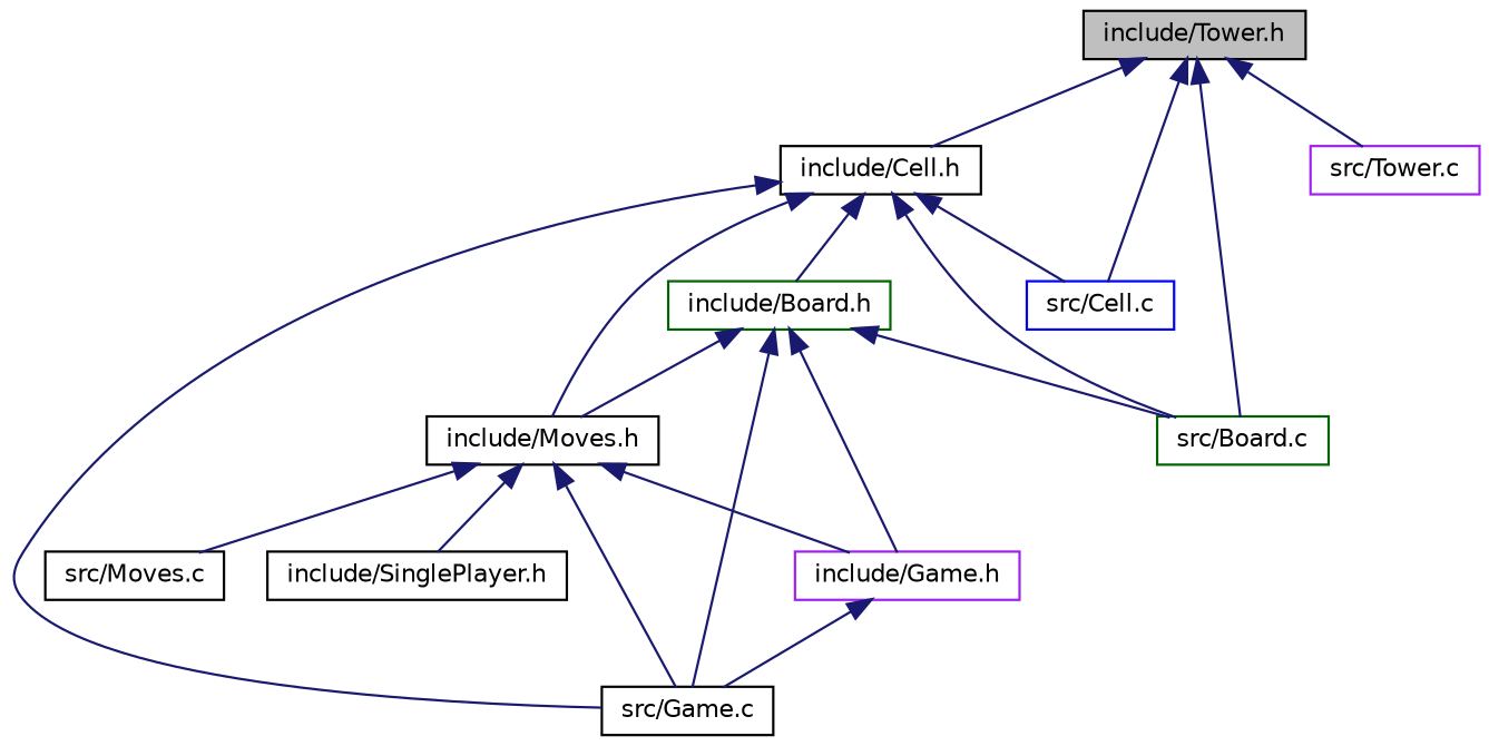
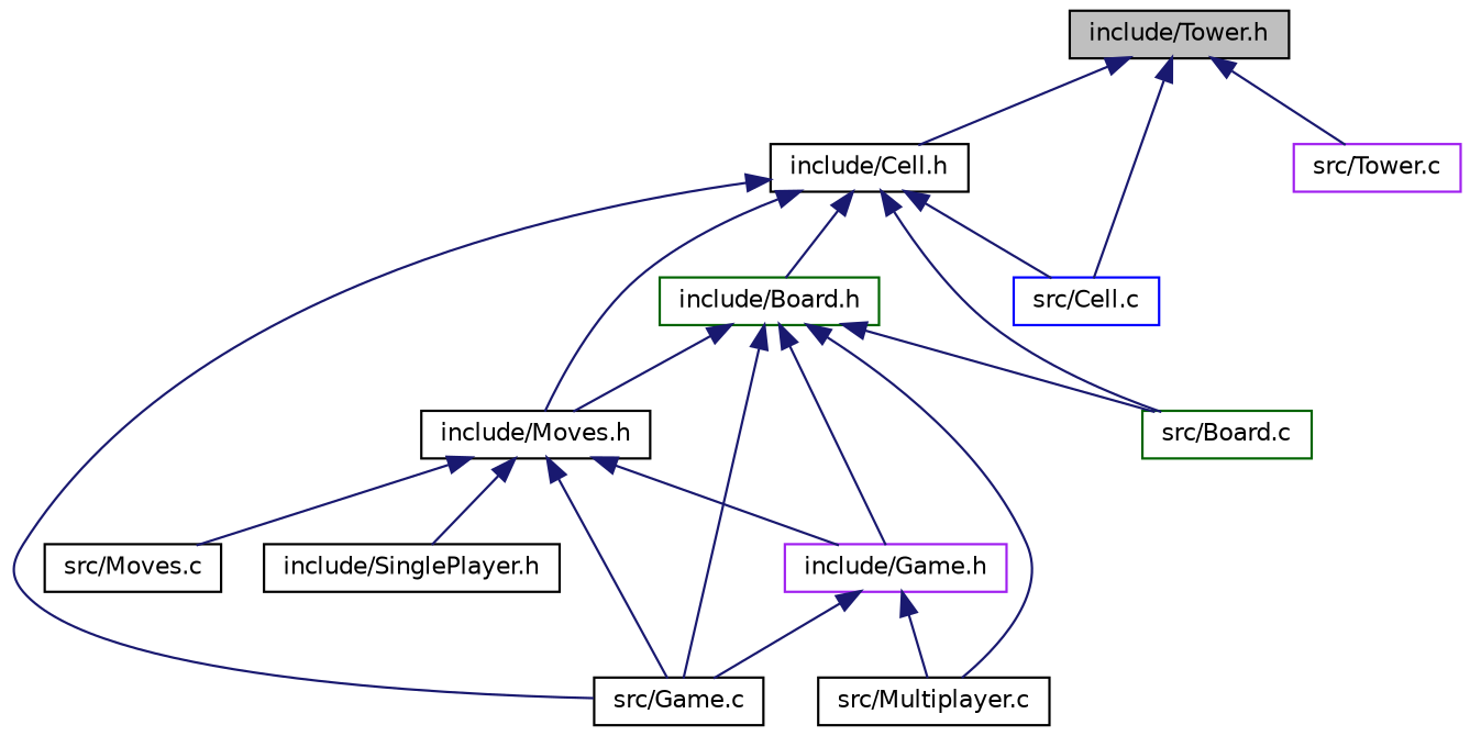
  digraph {
    node [color=black fontname=Helvetica fontsize=10 shape=record]
    edge [color=midnightblue dir=back fontname=Helvetica fontsize=10 labelfontname=Helvetica labelfontsize=10 style=solid]
    n1 [fillcolor=grey75 fontcolor=black height=0.2 label="include/Tower.h" style=filled width=0.4]
    n2 [height=0.2 label="include/Cell.h" width=0.4]
    n3 [color=darkgreen height=0.2 label="src/Board.c" width=0.4]
    n4 [color=blue height=0.2 label="src/Cell.c" width=0.4]
    n5 [color=purple height=0.2 label="src/Tower.c" width=0.4]
    n6 [color=darkgreen height=0.2 label="include/Board.h" width=0.4]
    n7 [height=0.2 label="src/Game.c" width=0.4]
    n8 [height=0.2 label="include/Moves.h" width=0.4]
    n9 [color=purple height=0.2 label="include/Game.h" width=0.4]
+   n10 [height=0.2 label="src/Multiplayer.c" width=0.4]
    n11 [height=0.2 label="include/SinglePlayer.h" width=0.4]
    n12 [height=0.2 label="src/Moves.c" width=0.4]
    n1 -> n2
-   n1 -> n3
    n1 -> n4
    n1 -> n5
    n2 -> n3
    n2 -> n4
    n2 -> n6
    n2 -> n7
    n2 -> n8
    n6 -> n3
    n6 -> n7
    n6 -> n8
    n6 -> n9
+   n6 -> n10
    n8 -> n7
    n8 -> n9
    n8 -> n11
    n8 -> n12
    n9 -> n7
+   n9 -> n10
  }
